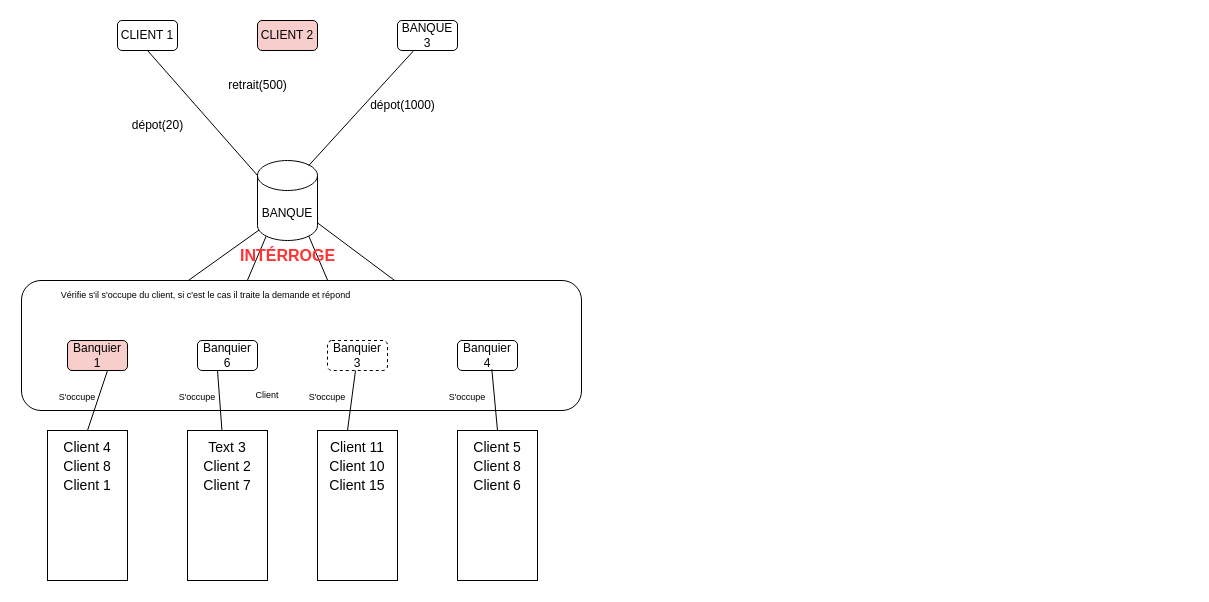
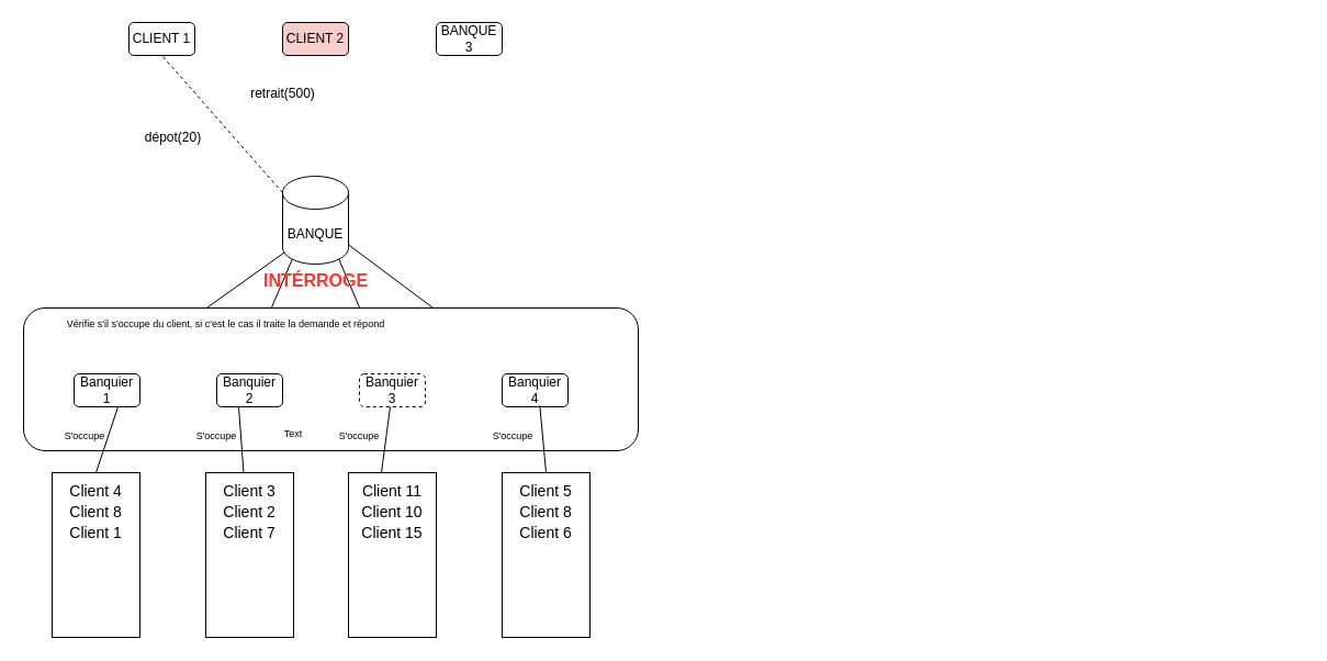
  <mxCell id="0" />
  <mxCell id="1" parent="0" />
  <mxCell id="2" value="BANQUE" style="shape=cylinder3;whiteSpace=wrap;html=1;boundedLbl=1;backgroundOutline=1;size=15;" vertex="1" parent="1"><mxGeometry x="257" y="160" width="60" height="80" as="geometry" /></mxCell>
  <mxCell id="3" value="" style="group" vertex="1" connectable="0" parent="1"><mxGeometry x="67" y="340" width="1120" height="80" as="geometry" /></mxCell>
- <mxCell id="4" value="Banquier 1" style="rounded=1;whiteSpace=wrap;html=1;fillColor=#f8cecc;" vertex="1" parent="3"><mxGeometry width="60" height="30" as="geometry" /></mxCell>
- <mxCell id="5" value="Banquier 6" style="rounded=1;whiteSpace=wrap;html=1;" vertex="1" parent="3"><mxGeometry x="130" width="60" height="30" as="geometry" /></mxCell>
+ <mxCell id="4" value="Banquier 1" style="rounded=1;whiteSpace=wrap;html=1;" vertex="1" parent="3"><mxGeometry width="60" height="30" as="geometry" /></mxCell>
+ <mxCell id="5" value="Banquier 2" style="rounded=1;whiteSpace=wrap;html=1;" vertex="1" parent="3"><mxGeometry x="130" width="60" height="30" as="geometry" /></mxCell>
  <mxCell id="6" value="Banquier 3" style="rounded=1;whiteSpace=wrap;html=1;dashed=1;" vertex="1" parent="3"><mxGeometry x="260" width="60" height="30" as="geometry" /></mxCell>
  <mxCell id="7" value="Banquier 4" style="rounded=1;whiteSpace=wrap;html=1;" vertex="1" parent="3"><mxGeometry x="390" width="60" height="30" as="geometry" /></mxCell>
  <mxCell id="8" value="" style="endArrow=none;html=1;rounded=0;fontSize=14;fontColor=#000000;exitX=0.5;exitY=0;exitDx=0;exitDy=0;" edge="1" parent="3" source="31"><mxGeometry width="50" height="50" relative="1" as="geometry"><mxPoint x="-10" y="80" as="sourcePoint" /><mxPoint x="40" y="30" as="targetPoint" /></mxGeometry></mxCell>
  <mxCell id="9" value="" style="endArrow=none;html=1;rounded=0;fontSize=14;fontColor=#000000;" edge="1" parent="3" source="34"><mxGeometry width="50" height="50" relative="1" as="geometry"><mxPoint x="100" y="80" as="sourcePoint" /><mxPoint x="150" y="30" as="targetPoint" /></mxGeometry></mxCell>
  <mxCell id="10" value="" style="rounded=1;whiteSpace=wrap;html=1;fontSize=14;fontColor=#000000;fillColor=none;" vertex="1" parent="3"><mxGeometry x="-46" y="-60" width="560" height="130" as="geometry" /></mxCell>
  <mxCell id="11" value="&lt;font style=&quot;font-size: 9px;&quot;&gt;S'occupe&lt;/font&gt;" style="text;html=1;strokeColor=none;fillColor=none;align=center;verticalAlign=middle;whiteSpace=wrap;rounded=0;fontSize=14;fontColor=#000000;" vertex="1" parent="3"><mxGeometry x="-20" y="40" width="60" height="30" as="geometry" /></mxCell>
  <mxCell id="12" value="&lt;font style=&quot;font-size: 9px;&quot;&gt;S'occupe&lt;/font&gt;" style="text;html=1;strokeColor=none;fillColor=none;align=center;verticalAlign=middle;whiteSpace=wrap;rounded=0;fontSize=14;fontColor=#000000;" vertex="1" parent="3"><mxGeometry x="100" y="40" width="60" height="30" as="geometry" /></mxCell>
  <mxCell id="13" value="&lt;font style=&quot;font-size: 9px;&quot;&gt;S'occupe&lt;/font&gt;" style="text;html=1;strokeColor=none;fillColor=none;align=center;verticalAlign=middle;whiteSpace=wrap;rounded=0;fontSize=14;fontColor=#000000;" vertex="1" parent="3"><mxGeometry x="230" y="40" width="60" height="30" as="geometry" /></mxCell>
  <mxCell id="14" value="&lt;font style=&quot;font-size: 9px;&quot;&gt;S'occupe&lt;/font&gt;" style="text;html=1;strokeColor=none;fillColor=none;align=center;verticalAlign=middle;whiteSpace=wrap;rounded=0;fontSize=14;fontColor=#000000;" vertex="1" parent="3"><mxGeometry x="370" y="40" width="60" height="30" as="geometry" /></mxCell>
  <mxCell id="15" value="Vérifie s'il s'occupe du client, si c'est le cas il traite la demande et répond" style="text;html=1;align=center;verticalAlign=middle;resizable=0;points=[];autosize=1;strokeColor=none;fillColor=none;fontSize=9;fontColor=#000000;" vertex="1" parent="3"><mxGeometry x="-47" y="-60" width="370" height="30" as="geometry" /></mxCell>
  <mxCell id="16" value="" style="group" vertex="1" connectable="0" parent="1"><mxGeometry x="117" y="20" width="340" height="30" as="geometry" /></mxCell>
  <mxCell id="17" value="CLIENT 1" style="rounded=1;whiteSpace=wrap;html=1;" vertex="1" parent="16"><mxGeometry width="60" height="30" as="geometry" /></mxCell>
  <mxCell id="18" value="CLIENT 2" style="rounded=1;whiteSpace=wrap;html=1;fillColor=#f8cecc;" vertex="1" parent="16"><mxGeometry x="140" width="60" height="30" as="geometry" /></mxCell>
  <mxCell id="19" value="BANQUE 3" style="rounded=1;whiteSpace=wrap;html=1;" vertex="1" parent="16"><mxGeometry x="280" width="60" height="30" as="geometry" /></mxCell>
- <mxCell id="20" value="" style="endArrow=none;html=1;rounded=0;exitX=0;exitY=0;exitDx=0;exitDy=15;exitPerimeter=0;entryX=0.5;entryY=1;entryDx=0;entryDy=0;" edge="1" parent="1" source="2" target="17"><mxGeometry width="50" height="50" relative="1" as="geometry"><mxPoint x="247" y="170" as="sourcePoint" /><mxPoint x="187" y="100" as="targetPoint" /></mxGeometry></mxCell>
- <mxCell id="21" value="" style="endArrow=none;html=1;rounded=0;exitX=0.852;exitY=0.065;exitDx=0;exitDy=0;exitPerimeter=0;" edge="1" parent="1" source="2" target="19"><mxGeometry width="50" height="50" relative="1" as="geometry"><mxPoint x="357" y="140" as="sourcePoint" /><mxPoint x="407" y="90" as="targetPoint" /></mxGeometry></mxCell>
+ <mxCell id="20" value="" style="endArrow=none;html=1;rounded=0;exitX=0;exitY=0;exitDx=0;exitDy=15;exitPerimeter=0;entryX=0.5;entryY=1;entryDx=0;entryDy=0;dashed=1;" edge="1" parent="1" source="2" target="17"><mxGeometry width="50" height="50" relative="1" as="geometry"><mxPoint x="247" y="170" as="sourcePoint" /><mxPoint x="187" y="100" as="targetPoint" /></mxGeometry></mxCell>
  <mxCell id="22" value="" style="endArrow=none;html=1;rounded=0;entryX=0.024;entryY=0.87;entryDx=0;entryDy=0;entryPerimeter=0;exitX=0.295;exitY=-0.001;exitDx=0;exitDy=0;exitPerimeter=0;" edge="1" parent="1" target="2"><mxGeometry width="50" height="50" relative="1" as="geometry"><mxPoint x="187.97" y="279.88" as="sourcePoint" /><mxPoint x="227" y="240" as="targetPoint" /></mxGeometry></mxCell>
  <mxCell id="23" value="" style="endArrow=none;html=1;rounded=0;entryX=0.145;entryY=1;entryDx=0;entryDy=-4.35;entryPerimeter=0;exitX=0.399;exitY=0;exitDx=0;exitDy=0;exitPerimeter=0;" edge="1" parent="1" target="2"><mxGeometry width="50" height="50" relative="1" as="geometry"><mxPoint x="246.834" y="280" as="sourcePoint" /><mxPoint x="283.44" y="250" as="targetPoint" /></mxGeometry></mxCell>
  <mxCell id="24" value="" style="endArrow=none;html=1;rounded=0;entryX=0.855;entryY=1;entryDx=0;entryDy=-4.35;entryPerimeter=0;exitX=0.541;exitY=0;exitDx=0;exitDy=0;exitPerimeter=0;" edge="1" parent="1" target="2"><mxGeometry width="50" height="50" relative="1" as="geometry"><mxPoint x="327.206" y="280" as="sourcePoint" /><mxPoint x="357" y="260" as="targetPoint" /></mxGeometry></mxCell>
  <mxCell id="25" value="" style="endArrow=none;html=1;rounded=0;exitX=0.667;exitY=0.002;exitDx=0;exitDy=0;exitPerimeter=0;" edge="1" parent="1" source="10" target="2"><mxGeometry width="50" height="50" relative="1" as="geometry"><mxPoint x="390.598" y="277.12" as="sourcePoint" /><mxPoint x="427" y="250" as="targetPoint" /></mxGeometry></mxCell>
  <mxCell id="26" value="dépot(20)" style="text;html=1;align=center;verticalAlign=middle;resizable=0;points=[];autosize=1;strokeColor=none;fillColor=none;" vertex="1" parent="1"><mxGeometry x="117" y="110" width="80" height="30" as="geometry" /></mxCell>
  <mxCell id="27" value="retrait(500)" style="text;html=1;align=center;verticalAlign=middle;resizable=0;points=[];autosize=1;strokeColor=none;fillColor=none;" vertex="1" parent="1"><mxGeometry x="217" y="70" width="80" height="30" as="geometry" /></mxCell>
- <mxCell id="28" value="dépot(1000)" style="text;html=1;align=center;verticalAlign=middle;resizable=0;points=[];autosize=1;strokeColor=none;fillColor=none;" vertex="1" parent="1"><mxGeometry x="357" y="90" width="90" height="30" as="geometry" /></mxCell>
  <mxCell id="29" value="&lt;font color=&quot;#ff3333&quot; style=&quot;font-size: 16px;&quot;&gt;&lt;b&gt;INTÉRROGE&lt;/b&gt;&lt;/font&gt;" style="text;html=1;align=center;verticalAlign=middle;resizable=0;points=[];autosize=1;strokeColor=none;fillColor=none;" vertex="1" parent="1"><mxGeometry x="227" y="240" width="120" height="30" as="geometry" /></mxCell>
  <mxCell id="30" value="" style="group" vertex="1" connectable="0" parent="1"><mxGeometry x="47" y="430" width="80" height="150" as="geometry" /></mxCell>
  <mxCell id="31" value="" style="rounded=0;whiteSpace=wrap;html=1;fontSize=16;fontColor=#FF3333;fillColor=none;" vertex="1" parent="30"><mxGeometry width="80" height="150" as="geometry" /></mxCell>
  <mxCell id="32" value="&lt;font style=&quot;font-size: 14px;&quot;&gt;Client 4&lt;br&gt;Client 8&lt;br&gt;Client 1&lt;/font&gt;" style="text;html=1;strokeColor=none;fillColor=none;align=center;verticalAlign=middle;whiteSpace=wrap;rounded=0;fontSize=16;fontColor=#000000;" vertex="1" parent="30"><mxGeometry x="10" y="20" width="60" height="30" as="geometry" /></mxCell>
  <mxCell id="33" value="" style="group" vertex="1" connectable="0" parent="1"><mxGeometry x="187" y="430" width="80" height="150" as="geometry" /></mxCell>
  <mxCell id="34" value="" style="rounded=0;whiteSpace=wrap;html=1;fontSize=16;fontColor=#FF3333;fillColor=none;" vertex="1" parent="33"><mxGeometry width="80" height="150" as="geometry" /></mxCell>
- <mxCell id="35" value="&lt;font style=&quot;font-size: 14px;&quot;&gt;Text 3&lt;br&gt;Client 2&lt;br&gt;Client 7&lt;/font&gt;" style="text;html=1;strokeColor=none;fillColor=none;align=center;verticalAlign=middle;whiteSpace=wrap;rounded=0;fontSize=16;fontColor=#000000;" vertex="1" parent="33"><mxGeometry x="10" y="20" width="60" height="30" as="geometry" /></mxCell>
+ <mxCell id="35" value="&lt;font style=&quot;font-size: 14px;&quot;&gt;Client 3&lt;br&gt;Client 2&lt;br&gt;Client 7&lt;/font&gt;" style="text;html=1;strokeColor=none;fillColor=none;align=center;verticalAlign=middle;whiteSpace=wrap;rounded=0;fontSize=16;fontColor=#000000;" vertex="1" parent="33"><mxGeometry x="10" y="20" width="60" height="30" as="geometry" /></mxCell>
  <mxCell id="36" value="" style="group" vertex="1" connectable="0" parent="1"><mxGeometry x="317" y="430" width="80" height="150" as="geometry" /></mxCell>
  <mxCell id="37" value="" style="rounded=0;whiteSpace=wrap;html=1;fontSize=16;fontColor=#FF3333;fillColor=none;" vertex="1" parent="36"><mxGeometry width="80" height="150" as="geometry" /></mxCell>
  <mxCell id="38" value="&lt;font style=&quot;font-size: 14px;&quot;&gt;Client 11&lt;br&gt;Client 10&lt;br&gt;Client 15&lt;/font&gt;" style="text;html=1;strokeColor=none;fillColor=none;align=center;verticalAlign=middle;whiteSpace=wrap;rounded=0;fontSize=16;fontColor=#000000;" vertex="1" parent="36"><mxGeometry x="10" y="20" width="60" height="30" as="geometry" /></mxCell>
  <mxCell id="39" value="" style="group" vertex="1" connectable="0" parent="1"><mxGeometry x="457" y="430" width="80" height="150" as="geometry" /></mxCell>
  <mxCell id="40" value="" style="rounded=0;whiteSpace=wrap;html=1;fontSize=16;fontColor=#FF3333;fillColor=none;" vertex="1" parent="39"><mxGeometry width="80" height="150" as="geometry" /></mxCell>
  <mxCell id="41" value="&lt;font style=&quot;font-size: 14px;&quot;&gt;Client 5&lt;br&gt;Client 8&lt;br&gt;Client 6&lt;/font&gt;" style="text;html=1;strokeColor=none;fillColor=none;align=center;verticalAlign=middle;whiteSpace=wrap;rounded=0;fontSize=16;fontColor=#000000;" vertex="1" parent="39"><mxGeometry x="10" y="20" width="60" height="30" as="geometry" /></mxCell>
  <mxCell id="42" value="" style="endArrow=none;html=1;rounded=0;fontSize=14;fontColor=#000000;exitX=0.375;exitY=0;exitDx=0;exitDy=0;exitPerimeter=0;" edge="1" parent="1" source="37" target="6"><mxGeometry width="50" height="50" relative="1" as="geometry"><mxPoint x="337" y="420" as="sourcePoint" /><mxPoint x="387" y="370" as="targetPoint" /></mxGeometry></mxCell>
  <mxCell id="43" value="" style="endArrow=none;html=1;rounded=0;fontSize=14;fontColor=#000000;entryX=0.572;entryY=0.956;entryDx=0;entryDy=0;entryPerimeter=0;exitX=0.5;exitY=0;exitDx=0;exitDy=0;" edge="1" parent="1" source="40" target="7"><mxGeometry width="50" height="50" relative="1" as="geometry"><mxPoint x="467" y="410" as="sourcePoint" /><mxPoint x="517" y="360" as="targetPoint" /></mxGeometry></mxCell>
- <mxCell id="44" value="Client" style="text;html=1;strokeColor=none;fillColor=none;align=center;verticalAlign=middle;whiteSpace=wrap;rounded=0;fontSize=9;fontColor=#000000;" vertex="1" parent="1"><mxGeometry x="237" y="380" width="60" height="30" as="geometry" /></mxCell>
+ <mxCell id="44" value="Text" style="text;html=1;strokeColor=none;fillColor=none;align=center;verticalAlign=middle;whiteSpace=wrap;rounded=0;fontSize=9;fontColor=#000000;" vertex="1" parent="1"><mxGeometry x="237" y="380" width="60" height="30" as="geometry" /></mxCell>
